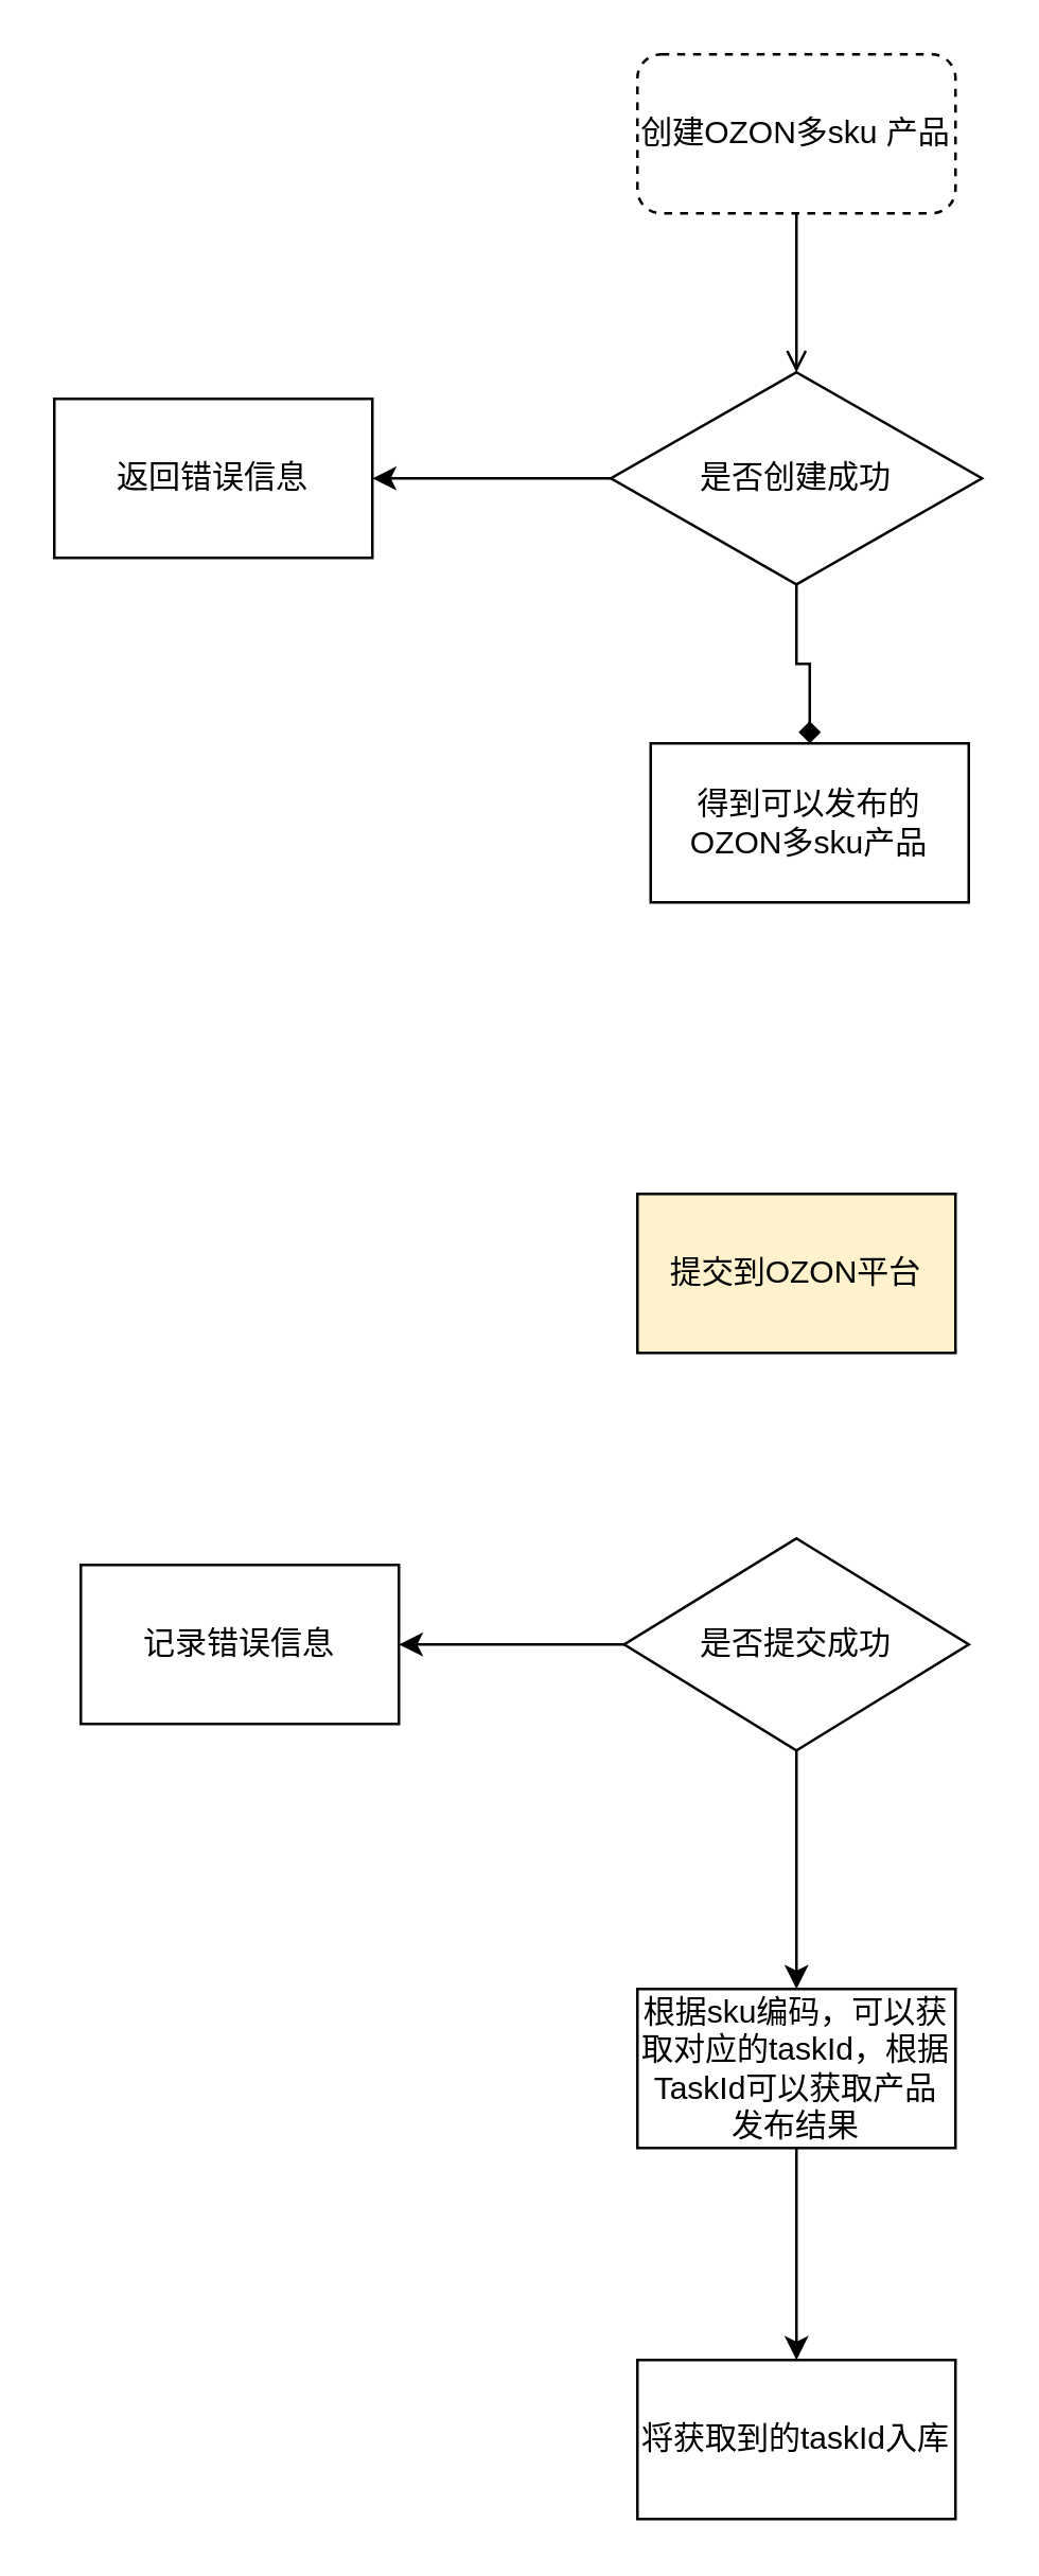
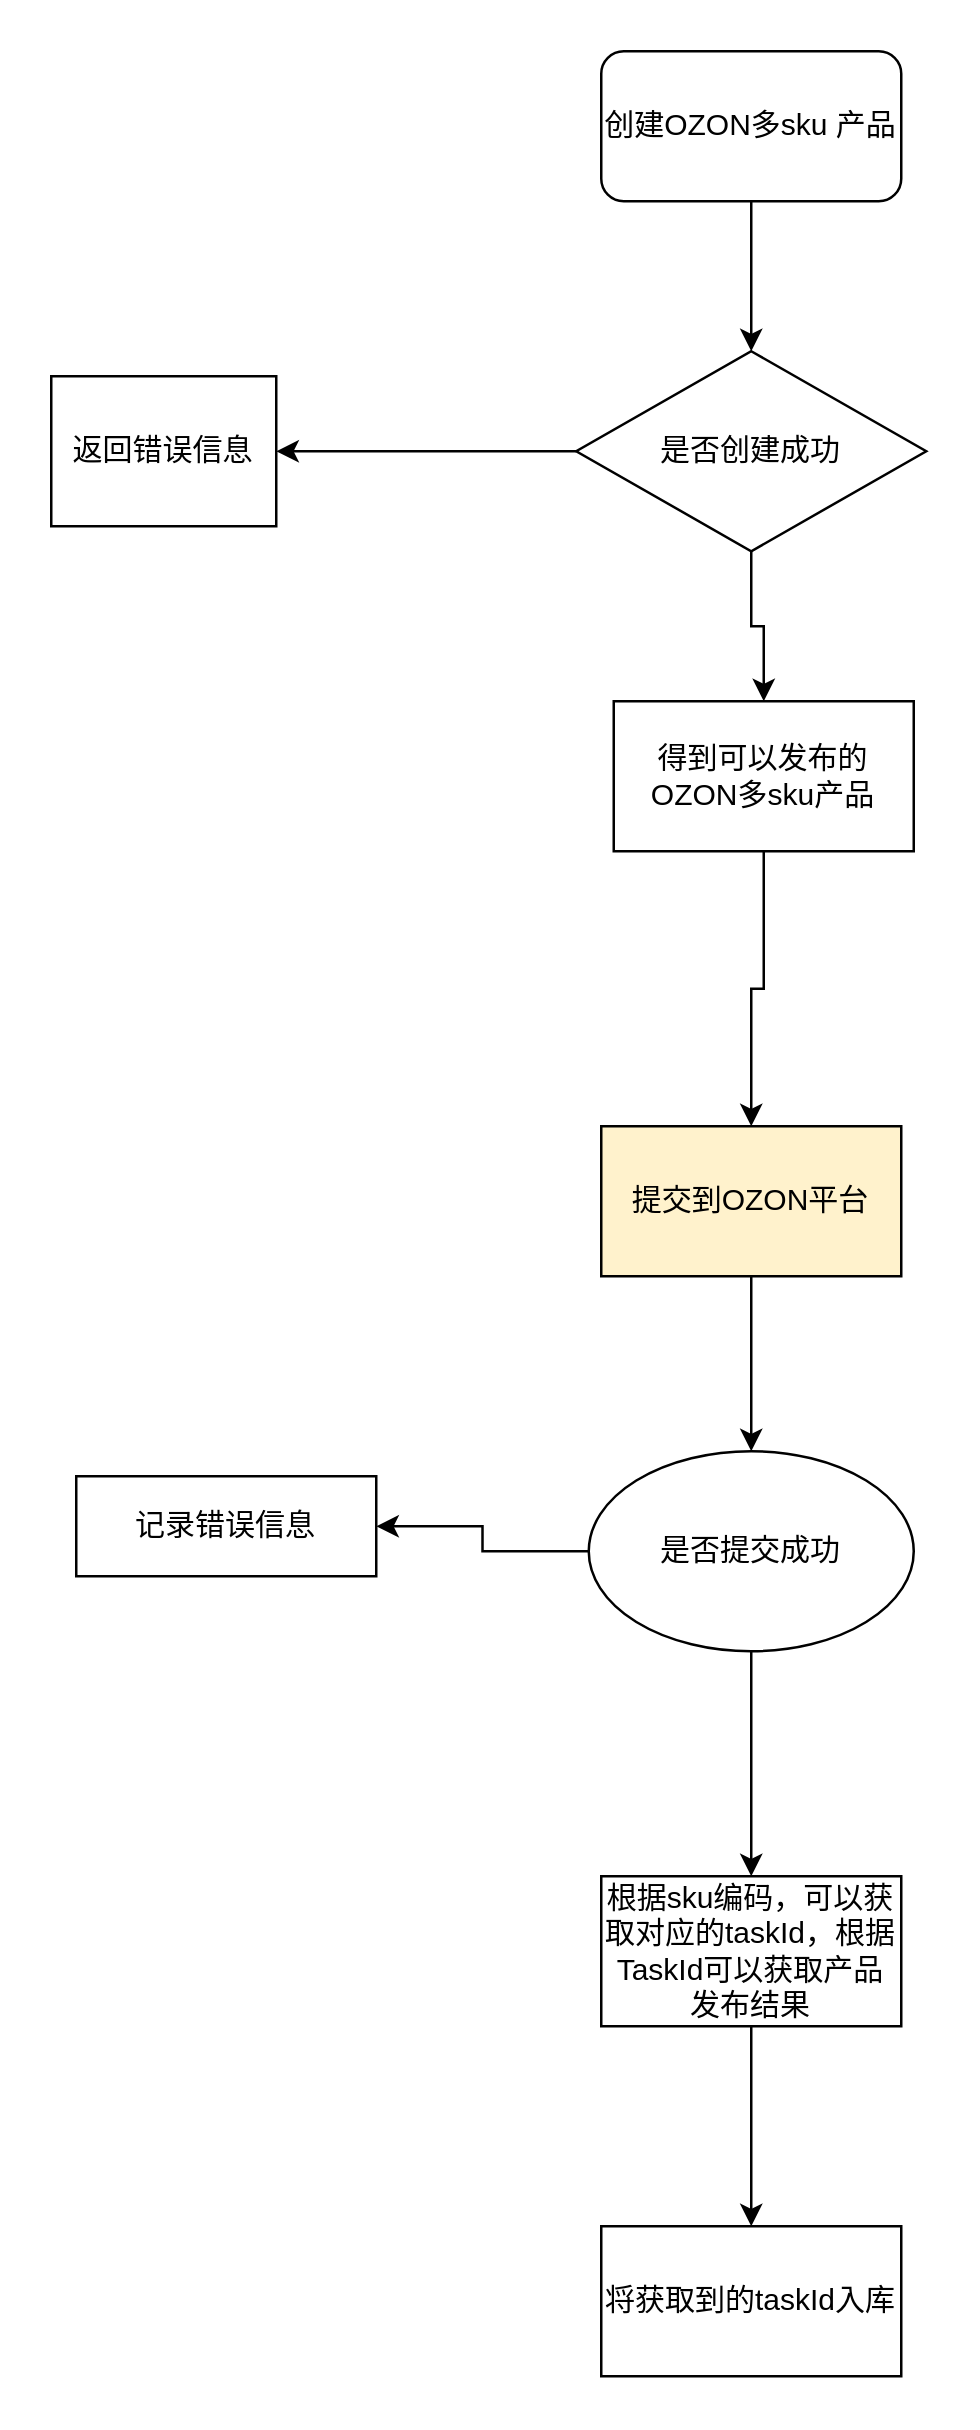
  <mxCell id="0" />
  <mxCell id="1" parent="0" />
- <mxCell id="2" style="edgeStyle=orthogonalEdgeStyle;rounded=0;orthogonalLoop=1;jettySize=auto;html=1;exitX=0.5;exitY=1;exitDx=0;exitDy=0;entryX=0.5;entryY=0;entryDx=0;entryDy=0;endArrow=open;" edge="1" parent="1" source="3" target="6"><mxGeometry relative="1" as="geometry" /></mxCell>
- <mxCell id="3" value="创建OZON多sku 产品" style="rounded=1;whiteSpace=wrap;html=1;dashed=1;" vertex="1" parent="1"><mxGeometry x="240" y="20" width="120" height="60" as="geometry" /></mxCell>
- <mxCell id="4" value="" style="edgeStyle=orthogonalEdgeStyle;rounded=0;orthogonalLoop=1;jettySize=auto;html=1;endArrow=diamond;" edge="1" parent="1" source="6" target="8"><mxGeometry relative="1" as="geometry" /></mxCell>
+ <mxCell id="2" style="edgeStyle=orthogonalEdgeStyle;rounded=0;orthogonalLoop=1;jettySize=auto;html=1;exitX=0.5;exitY=1;exitDx=0;exitDy=0;entryX=0.5;entryY=0;entryDx=0;entryDy=0;" edge="1" parent="1" source="3" target="6"><mxGeometry relative="1" as="geometry" /></mxCell>
+ <mxCell id="3" value="创建OZON多sku 产品" style="rounded=1;whiteSpace=wrap;html=1;" vertex="1" parent="1"><mxGeometry x="240" y="20" width="120" height="60" as="geometry" /></mxCell>
+ <mxCell id="4" value="" style="edgeStyle=orthogonalEdgeStyle;rounded=0;orthogonalLoop=1;jettySize=auto;html=1;" edge="1" parent="1" source="6" target="8"><mxGeometry relative="1" as="geometry" /></mxCell>
  <mxCell id="5" value="" style="edgeStyle=orthogonalEdgeStyle;rounded=0;orthogonalLoop=1;jettySize=auto;html=1;" edge="1" parent="1" source="6" target="17"><mxGeometry relative="1" as="geometry" /></mxCell>
  <mxCell id="6" value="是否创建成功" style="rhombus;whiteSpace=wrap;html=1;" vertex="1" parent="1"><mxGeometry x="230" y="140" width="140" height="80" as="geometry" /></mxCell>
+ <mxCell id="7" value="" style="edgeStyle=orthogonalEdgeStyle;rounded=0;orthogonalLoop=1;jettySize=auto;html=1;" edge="1" parent="1" source="8" target="10"><mxGeometry relative="1" as="geometry" /></mxCell>
  <mxCell id="8" value="得到可以发布的OZON多sku产品" style="whiteSpace=wrap;html=1;" vertex="1" parent="1"><mxGeometry x="245" y="280" width="120" height="60" as="geometry" /></mxCell>
+ <mxCell id="9" value="" style="edgeStyle=orthogonalEdgeStyle;rounded=0;orthogonalLoop=1;jettySize=auto;html=1;" edge="1" parent="1" source="10" target="13"><mxGeometry relative="1" as="geometry" /></mxCell>
  <mxCell id="10" value="提交到OZON平台" style="whiteSpace=wrap;html=1;fillColor=#fff2cc;" vertex="1" parent="1"><mxGeometry x="240" y="450" width="120" height="60" as="geometry" /></mxCell>
  <mxCell id="11" value="" style="edgeStyle=orthogonalEdgeStyle;rounded=0;orthogonalLoop=1;jettySize=auto;html=1;" edge="1" parent="1" source="13" target="15"><mxGeometry relative="1" as="geometry" /></mxCell>
  <mxCell id="12" value="" style="edgeStyle=orthogonalEdgeStyle;rounded=0;orthogonalLoop=1;jettySize=auto;html=1;" edge="1" parent="1" source="13" target="18"><mxGeometry relative="1" as="geometry" /></mxCell>
- <mxCell id="13" value="是否提交成功" style="rhombus;whiteSpace=wrap;html=1;" vertex="1" parent="1"><mxGeometry x="235" y="580" width="130" height="80" as="geometry" /></mxCell>
+ <mxCell id="13" value="是否提交成功" style="ellipse;whiteSpace=wrap;html=1;" vertex="1" parent="1"><mxGeometry x="235" y="580" width="130" height="80" as="geometry" /></mxCell>
  <mxCell id="14" value="" style="edgeStyle=orthogonalEdgeStyle;rounded=0;orthogonalLoop=1;jettySize=auto;html=1;" edge="1" parent="1" source="15" target="16"><mxGeometry relative="1" as="geometry" /></mxCell>
  <mxCell id="15" value="根据sku编码，可以获取对应的taskId，根据TaskId可以获取产品发布结果" style="whiteSpace=wrap;html=1;" vertex="1" parent="1"><mxGeometry x="240" y="750" width="120" height="60" as="geometry" /></mxCell>
  <mxCell id="16" value="将获取到的taskId入库" style="whiteSpace=wrap;html=1;" vertex="1" parent="1"><mxGeometry x="240" y="890" width="120" height="60" as="geometry" /></mxCell>
- <mxCell id="17" value="返回错误信息" style="whiteSpace=wrap;html=1;" vertex="1" parent="1"><mxGeometry x="20" y="150" width="120" height="60" as="geometry" /></mxCell>
- <mxCell id="18" value="记录错误信息" style="whiteSpace=wrap;html=1;" vertex="1" parent="1"><mxGeometry x="30" y="590" width="120" height="60" as="geometry" /></mxCell>
+ <mxCell id="17" value="返回错误信息" style="whiteSpace=wrap;html=1;" vertex="1" parent="1"><mxGeometry x="20" y="150" width="90" height="60" as="geometry" /></mxCell>
+ <mxCell id="18" value="记录错误信息" style="whiteSpace=wrap;html=1;" vertex="1" parent="1"><mxGeometry x="30" y="590" width="120" height="40" as="geometry" /></mxCell>
